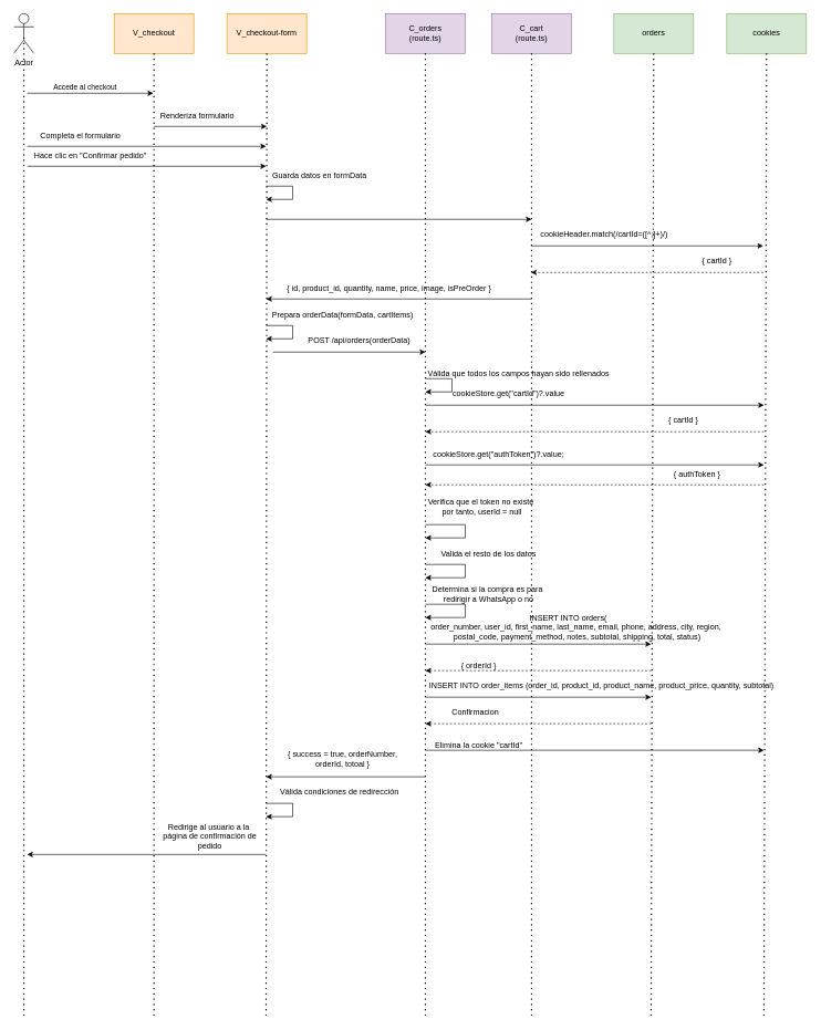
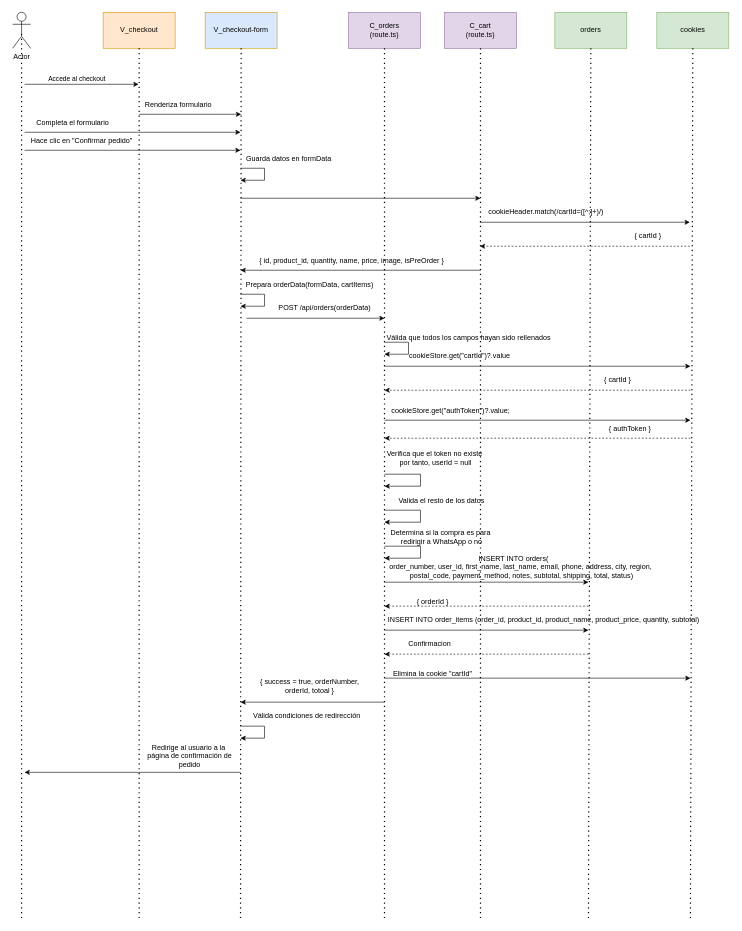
  <mxCell id="0" />
  <mxCell id="1" parent="0" />
  <mxCell id="2" value="V_checkout" style="rounded=0;whiteSpace=wrap;html=1;fillColor=#ffe6cc;strokeColor=#d79b00;" vertex="1" parent="1"><mxGeometry x="171" y="20" width="120" height="60" as="geometry" /></mxCell>
  <mxCell id="3" value="&lt;div&gt;C_orders&lt;/div&gt;&lt;div&gt;(route.ts)&lt;/div&gt;" style="rounded=0;whiteSpace=wrap;html=1;fillColor=#e1d5e7;strokeColor=#9673a6;" vertex="1" parent="1"><mxGeometry x="580" y="20" width="120" height="60" as="geometry" /></mxCell>
  <mxCell id="4" value="cookies" style="rounded=0;whiteSpace=wrap;html=1;fillColor=#d5e8d4;strokeColor=#82b366;" vertex="1" parent="1"><mxGeometry x="1094" y="20" width="120" height="60" as="geometry" /></mxCell>
  <mxCell id="5" value="Actor" style="shape=umlActor;verticalLabelPosition=bottom;verticalAlign=top;html=1;outlineConnect=0;" vertex="1" parent="1"><mxGeometry x="20" y="20" width="30" height="60" as="geometry" /></mxCell>
  <mxCell id="6" style="edgeStyle=orthogonalEdgeStyle;rounded=0;orthogonalLoop=1;jettySize=auto;html=1;exitX=0.5;exitY=1;exitDx=0;exitDy=0;" edge="1" parent="1" source="2" target="2"><mxGeometry relative="1" as="geometry" /></mxCell>
  <mxCell id="7" value="" style="endArrow=none;dashed=1;html=1;dashPattern=1 3;strokeWidth=2;rounded=0;entryX=0.5;entryY=0.5;entryDx=0;entryDy=0;entryPerimeter=0;" edge="1" parent="1" target="5"><mxGeometry width="50" height="50" relative="1" as="geometry"><mxPoint x="35" y="1530" as="sourcePoint" /><mxPoint x="57" y="150" as="targetPoint" /></mxGeometry></mxCell>
  <mxCell id="8" value="" style="endArrow=none;dashed=1;html=1;dashPattern=1 3;strokeWidth=2;rounded=0;entryX=0.5;entryY=1;entryDx=0;entryDy=0;" edge="1" parent="1" target="3"><mxGeometry width="50" height="50" relative="1" as="geometry"><mxPoint x="640" y="1530" as="sourcePoint" /><mxPoint x="880" y="350" as="targetPoint" /></mxGeometry></mxCell>
  <mxCell id="9" value="" style="endArrow=none;dashed=1;html=1;dashPattern=1 3;strokeWidth=2;rounded=0;entryX=0.5;entryY=1;entryDx=0;entryDy=0;" edge="1" parent="1" target="4"><mxGeometry width="50" height="50" relative="1" as="geometry"><mxPoint x="1150" y="1530" as="sourcePoint" /><mxPoint x="1224" y="350" as="targetPoint" /></mxGeometry></mxCell>
  <mxCell id="10" value="" style="endArrow=classic;html=1;rounded=0;" edge="1" parent="1"><mxGeometry width="50" height="50" relative="1" as="geometry"><mxPoint x="40" y="140" as="sourcePoint" /><mxPoint x="230" y="140" as="targetPoint" /></mxGeometry></mxCell>
  <mxCell id="11" value="Accede al checkout" style="edgeLabel;html=1;align=center;verticalAlign=middle;resizable=0;points=[];" connectable="0" vertex="1" parent="10"><mxGeometry x="-0.176" y="4" relative="1" as="geometry"><mxPoint x="8" y="-6" as="offset" /></mxGeometry></mxCell>
  <mxCell id="12" value="" style="endArrow=classic;html=1;rounded=0;" edge="1" parent="1"><mxGeometry width="50" height="50" relative="1" as="geometry"><mxPoint x="231" y="190" as="sourcePoint" /><mxPoint x="401" y="190" as="targetPoint" /></mxGeometry></mxCell>
  <mxCell id="13" value="Renderiza formulario" style="text;html=1;align=center;verticalAlign=middle;resizable=0;points=[];autosize=1;strokeColor=none;fillColor=none;" vertex="1" parent="1"><mxGeometry x="231" y="160" width="130" height="30" as="geometry" /></mxCell>
- <mxCell id="14" value="V_checkout-form" style="rounded=0;whiteSpace=wrap;html=1;fillColor=#ffe6cc;strokeColor=#d79b00;" vertex="1" parent="1"><mxGeometry x="341" y="20" width="120" height="60" as="geometry" /></mxCell>
+ <mxCell id="14" value="V_checkout-form" style="rounded=0;whiteSpace=wrap;html=1;fillColor=#dae8fc;strokeColor=#d79b00;" vertex="1" parent="1"><mxGeometry x="341" y="20" width="120" height="60" as="geometry" /></mxCell>
  <mxCell id="15" value="" style="endArrow=none;dashed=1;html=1;dashPattern=1 3;strokeWidth=2;rounded=0;entryX=0.5;entryY=1;entryDx=0;entryDy=0;" edge="1" parent="1" target="14"><mxGeometry width="50" height="50" relative="1" as="geometry"><mxPoint x="400" y="1530" as="sourcePoint" /><mxPoint x="431" y="220" as="targetPoint" /></mxGeometry></mxCell>
  <mxCell id="16" value="orders" style="whiteSpace=wrap;html=1;fillColor=#d5e8d4;strokeColor=#82b366;" vertex="1" parent="1"><mxGeometry x="924" y="20" width="120" height="60" as="geometry" /></mxCell>
  <mxCell id="17" value="" style="endArrow=none;dashed=1;html=1;dashPattern=1 3;strokeWidth=2;rounded=0;entryX=0.5;entryY=1;entryDx=0;entryDy=0;" edge="1" parent="1" target="16"><mxGeometry width="50" height="50" relative="1" as="geometry"><mxPoint x="980" y="1530" as="sourcePoint" /><mxPoint x="944" y="270" as="targetPoint" /></mxGeometry></mxCell>
  <mxCell id="18" value="" style="endArrow=none;dashed=1;html=1;dashPattern=1 3;strokeWidth=2;rounded=0;entryX=0.5;entryY=1;entryDx=0;entryDy=0;" edge="1" parent="1" target="2"><mxGeometry width="50" height="50" relative="1" as="geometry"><mxPoint x="231" y="1530" as="sourcePoint" /><mxPoint x="241" y="260" as="targetPoint" /></mxGeometry></mxCell>
  <mxCell id="19" value="&lt;div&gt;C_cart&lt;/div&gt;&lt;div&gt;(route.ts)&lt;/div&gt;" style="whiteSpace=wrap;html=1;fillColor=#e1d5e7;strokeColor=#9673a6;" vertex="1" parent="1"><mxGeometry x="740" y="20" width="120" height="60" as="geometry" /></mxCell>
  <mxCell id="20" value="" style="endArrow=none;dashed=1;html=1;dashPattern=1 3;strokeWidth=2;rounded=0;entryX=0.5;entryY=1;entryDx=0;entryDy=0;" edge="1" parent="1" target="19"><mxGeometry width="50" height="50" relative="1" as="geometry"><mxPoint x="800" y="1530" as="sourcePoint" /><mxPoint x="740" y="130" as="targetPoint" /></mxGeometry></mxCell>
  <mxCell id="21" value="" style="endArrow=classic;html=1;rounded=0;" edge="1" parent="1"><mxGeometry width="50" height="50" relative="1" as="geometry"><mxPoint x="40" y="220" as="sourcePoint" /><mxPoint x="400" y="220" as="targetPoint" /></mxGeometry></mxCell>
  <mxCell id="22" value="Completa el formulario" style="text;html=1;align=center;verticalAlign=middle;resizable=0;points=[];autosize=1;strokeColor=none;fillColor=none;" vertex="1" parent="1"><mxGeometry x="50" y="190" width="140" height="30" as="geometry" /></mxCell>
  <mxCell id="23" value="" style="endArrow=classic;html=1;rounded=0;" edge="1" parent="1"><mxGeometry width="50" height="50" relative="1" as="geometry"><mxPoint x="40" y="250" as="sourcePoint" /><mxPoint x="400" y="250" as="targetPoint" /></mxGeometry></mxCell>
  <mxCell id="24" value="Hace clic en &quot;Confirmar pedido&quot;" style="text;html=1;align=center;verticalAlign=middle;resizable=0;points=[];autosize=1;strokeColor=none;fillColor=none;" vertex="1" parent="1"><mxGeometry x="40" y="220" width="190" height="30" as="geometry" /></mxCell>
  <mxCell id="25" value="" style="endArrow=classic;html=1;rounded=0;" edge="1" parent="1"><mxGeometry width="50" height="50" relative="1" as="geometry"><mxPoint x="400" y="330" as="sourcePoint" /><mxPoint x="800" y="330" as="targetPoint" /></mxGeometry></mxCell>
  <mxCell id="26" value="" style="endArrow=classic;html=1;rounded=0;" edge="1" parent="1"><mxGeometry width="50" height="50" relative="1" as="geometry"><mxPoint x="799" y="370" as="sourcePoint" /><mxPoint x="1149" y="370" as="targetPoint" /></mxGeometry></mxCell>
  <mxCell id="27" value="cookieHeader.match(/cartId=([^;]+)/)" style="text;html=1;align=center;verticalAlign=middle;resizable=0;points=[];autosize=1;strokeColor=none;fillColor=none;" vertex="1" parent="1"><mxGeometry x="799" y="338" width="220" height="30" as="geometry" /></mxCell>
  <mxCell id="28" value="" style="endArrow=classic;html=1;rounded=0;dashed=1;" edge="1" parent="1"><mxGeometry width="50" height="50" relative="1" as="geometry"><mxPoint x="1149" y="410" as="sourcePoint" /><mxPoint x="799" y="410" as="targetPoint" /></mxGeometry></mxCell>
  <mxCell id="29" value="{ cartId }" style="text;html=1;align=center;verticalAlign=middle;resizable=0;points=[];autosize=1;strokeColor=none;fillColor=none;" vertex="1" parent="1"><mxGeometry x="1044" y="378" width="70" height="30" as="geometry" /></mxCell>
  <mxCell id="30" value="" style="endArrow=classic;html=1;rounded=0;" edge="1" parent="1"><mxGeometry width="50" height="50" relative="1" as="geometry"><mxPoint x="800" y="450" as="sourcePoint" /><mxPoint x="400" y="450" as="targetPoint" /></mxGeometry></mxCell>
  <mxCell id="31" value="{ id, product_id, quantity, name, price, image, isPreOrder }" style="text;html=1;align=center;verticalAlign=middle;resizable=0;points=[];autosize=1;strokeColor=none;fillColor=none;" vertex="1" parent="1"><mxGeometry x="420" y="420" width="330" height="30" as="geometry" /></mxCell>
  <mxCell id="32" value="" style="endArrow=classic;html=1;rounded=0;" edge="1" parent="1"><mxGeometry width="50" height="50" relative="1" as="geometry"><mxPoint x="400" y="280" as="sourcePoint" /><mxPoint x="400" y="300" as="targetPoint" /><Array as="points"><mxPoint x="440" y="280" /><mxPoint x="440" y="300" /></Array></mxGeometry></mxCell>
  <mxCell id="33" value="Guarda datos en formData" style="text;html=1;align=center;verticalAlign=middle;resizable=0;points=[];autosize=1;strokeColor=none;fillColor=none;" vertex="1" parent="1"><mxGeometry x="395" y="250" width="170" height="30" as="geometry" /></mxCell>
  <mxCell id="34" value="" style="endArrow=classic;html=1;rounded=0;" edge="1" parent="1"><mxGeometry width="50" height="50" relative="1" as="geometry"><mxPoint x="400" y="490" as="sourcePoint" /><mxPoint x="400" y="510" as="targetPoint" /><Array as="points"><mxPoint x="440" y="490" /><mxPoint x="440" y="510" /></Array></mxGeometry></mxCell>
  <mxCell id="35" value="Prepara orderData(formData, cartItems)" style="text;html=1;align=center;verticalAlign=middle;resizable=0;points=[];autosize=1;strokeColor=none;fillColor=none;" vertex="1" parent="1"><mxGeometry x="395" y="460" width="240" height="30" as="geometry" /></mxCell>
  <mxCell id="36" value="" style="endArrow=classic;html=1;rounded=0;" edge="1" parent="1"><mxGeometry width="50" height="50" relative="1" as="geometry"><mxPoint x="410" y="530" as="sourcePoint" /><mxPoint x="640" y="530" as="targetPoint" /></mxGeometry></mxCell>
  <mxCell id="37" value="&lt;div&gt;POST /api/orders(orderData)&lt;/div&gt;" style="text;html=1;align=center;verticalAlign=middle;resizable=0;points=[];autosize=1;strokeColor=none;fillColor=none;" vertex="1" parent="1"><mxGeometry x="450" y="498" width="180" height="30" as="geometry" /></mxCell>
  <mxCell id="38" value="" style="endArrow=classic;html=1;rounded=0;" edge="1" parent="1"><mxGeometry width="50" height="50" relative="1" as="geometry"><mxPoint x="640" y="570" as="sourcePoint" /><mxPoint x="640" y="590" as="targetPoint" /><Array as="points"><mxPoint x="680" y="570" /><mxPoint x="680" y="590" /></Array></mxGeometry></mxCell>
  <mxCell id="39" value="Válida que todos los campos hayan sido rellenados" style="text;html=1;align=center;verticalAlign=middle;resizable=0;points=[];autosize=1;strokeColor=none;fillColor=none;" vertex="1" parent="1"><mxGeometry x="630" y="548" width="300" height="30" as="geometry" /></mxCell>
  <mxCell id="40" value="" style="endArrow=classic;html=1;rounded=0;" edge="1" parent="1"><mxGeometry width="50" height="50" relative="1" as="geometry"><mxPoint x="640" y="610" as="sourcePoint" /><mxPoint x="1150" y="610" as="targetPoint" /></mxGeometry></mxCell>
  <mxCell id="41" value="cookieStore.get(&quot;cartId&quot;)?.value" style="text;html=1;align=center;verticalAlign=middle;resizable=0;points=[];autosize=1;strokeColor=none;fillColor=none;" vertex="1" parent="1"><mxGeometry x="670" y="578" width="190" height="30" as="geometry" /></mxCell>
  <mxCell id="42" value="" style="endArrow=classic;html=1;rounded=0;dashed=1;" edge="1" parent="1"><mxGeometry width="50" height="50" relative="1" as="geometry"><mxPoint x="1150" y="650" as="sourcePoint" /><mxPoint x="640" y="650" as="targetPoint" /></mxGeometry></mxCell>
  <mxCell id="43" value="{ cartId }&amp;nbsp;" style="text;html=1;align=center;verticalAlign=middle;resizable=0;points=[];autosize=1;strokeColor=none;fillColor=none;" vertex="1" parent="1"><mxGeometry x="995" y="618" width="70" height="30" as="geometry" /></mxCell>
  <mxCell id="44" value="" style="endArrow=classic;html=1;rounded=0;" edge="1" parent="1"><mxGeometry width="50" height="50" relative="1" as="geometry"><mxPoint x="640" y="700" as="sourcePoint" /><mxPoint x="1150" y="700" as="targetPoint" /></mxGeometry></mxCell>
  <mxCell id="45" value="cookieStore.get(&quot;authToken&quot;)?.value;" style="text;html=1;align=center;verticalAlign=middle;resizable=0;points=[];autosize=1;strokeColor=none;fillColor=none;" vertex="1" parent="1"><mxGeometry x="640" y="669" width="220" height="30" as="geometry" /></mxCell>
  <mxCell id="46" value="" style="endArrow=classic;html=1;rounded=0;dashed=1;" edge="1" parent="1"><mxGeometry width="50" height="50" relative="1" as="geometry"><mxPoint x="1150" y="730" as="sourcePoint" /><mxPoint x="640" y="730" as="targetPoint" /></mxGeometry></mxCell>
  <mxCell id="47" value="{ authToken }" style="text;html=1;align=center;verticalAlign=middle;resizable=0;points=[];autosize=1;strokeColor=none;fillColor=none;" vertex="1" parent="1"><mxGeometry x="1004" y="699" width="90" height="30" as="geometry" /></mxCell>
  <mxCell id="48" value="&lt;div&gt;Verifica que el token no existe&amp;nbsp;&lt;/div&gt;&lt;div&gt;por tanto, userId = null&lt;/div&gt;" style="text;html=1;align=center;verticalAlign=middle;resizable=0;points=[];autosize=1;strokeColor=none;fillColor=none;" vertex="1" parent="1"><mxGeometry x="630" y="743" width="190" height="40" as="geometry" /></mxCell>
  <mxCell id="49" value="" style="endArrow=classic;html=1;rounded=0;" edge="1" parent="1"><mxGeometry width="50" height="50" relative="1" as="geometry"><mxPoint x="640" y="790" as="sourcePoint" /><mxPoint x="640" y="810" as="targetPoint" /><Array as="points"><mxPoint x="700" y="790" /><mxPoint x="700" y="810" /></Array></mxGeometry></mxCell>
  <mxCell id="50" value="" style="endArrow=classic;html=1;rounded=0;" edge="1" parent="1"><mxGeometry width="50" height="50" relative="1" as="geometry"><mxPoint x="640" y="850" as="sourcePoint" /><mxPoint x="640" y="870" as="targetPoint" /><Array as="points"><mxPoint x="700" y="850" /><mxPoint x="700" y="870" /></Array></mxGeometry></mxCell>
  <mxCell id="51" value="Valida el resto de los datos" style="text;html=1;align=center;verticalAlign=middle;resizable=0;points=[];autosize=1;strokeColor=none;fillColor=none;" vertex="1" parent="1"><mxGeometry x="650" y="820" width="170" height="30" as="geometry" /></mxCell>
  <mxCell id="52" value="" style="endArrow=classic;html=1;rounded=0;" edge="1" parent="1"><mxGeometry width="50" height="50" relative="1" as="geometry"><mxPoint x="640" y="910" as="sourcePoint" /><mxPoint x="640" y="930" as="targetPoint" /><Array as="points"><mxPoint x="700" y="910" /><mxPoint x="700" y="930" /></Array></mxGeometry></mxCell>
  <mxCell id="53" value="&lt;div&gt;Determina si la compra es para&amp;nbsp;&lt;/div&gt;&lt;div&gt;redirigir a WhatsApp o no&lt;/div&gt;" style="text;html=1;align=center;verticalAlign=middle;resizable=0;points=[];autosize=1;strokeColor=none;fillColor=none;" vertex="1" parent="1"><mxGeometry x="640" y="875" width="190" height="40" as="geometry" /></mxCell>
  <mxCell id="54" value="" style="endArrow=classic;html=1;rounded=0;" edge="1" parent="1"><mxGeometry width="50" height="50" relative="1" as="geometry"><mxPoint x="640" y="970" as="sourcePoint" /><mxPoint x="980" y="970" as="targetPoint" /></mxGeometry></mxCell>
  <mxCell id="55" value="INSERT INTO orders(&lt;br&gt;&amp;nbsp; &amp;nbsp; &amp;nbsp; &amp;nbsp; order_number, user_id, first_name, last_name, email, phone, address, city, region,&amp;nbsp;&lt;br&gt;&amp;nbsp; &amp;nbsp; &amp;nbsp; &amp;nbsp; postal_code, payment_method, notes, subtotal, shipping, total, status)" style="text;html=1;align=center;verticalAlign=middle;resizable=0;points=[];autosize=1;strokeColor=none;fillColor=none;" vertex="1" parent="1"><mxGeometry x="610" y="915" width="490" height="60" as="geometry" /></mxCell>
  <mxCell id="56" value="" style="endArrow=classic;html=1;rounded=0;dashed=1;" edge="1" parent="1"><mxGeometry width="50" height="50" relative="1" as="geometry"><mxPoint x="980" y="1010" as="sourcePoint" /><mxPoint x="640" y="1010" as="targetPoint" /></mxGeometry></mxCell>
  <mxCell id="57" value="{ orderId }" style="text;html=1;align=center;verticalAlign=middle;resizable=0;points=[];autosize=1;strokeColor=none;fillColor=none;" vertex="1" parent="1"><mxGeometry x="680" y="988" width="80" height="30" as="geometry" /></mxCell>
  <mxCell id="58" value="INSERT INTO order_items (order_id, product_id, product_name, product_price, quantity, subtotal)" style="text;html=1;align=center;verticalAlign=middle;resizable=0;points=[];autosize=1;strokeColor=none;fillColor=none;" vertex="1" parent="1"><mxGeometry x="635" y="1018" width="540" height="30" as="geometry" /></mxCell>
  <mxCell id="59" value="" style="endArrow=classic;html=1;rounded=0;" edge="1" parent="1"><mxGeometry width="50" height="50" relative="1" as="geometry"><mxPoint x="640" y="1050" as="sourcePoint" /><mxPoint x="980" y="1050" as="targetPoint" /></mxGeometry></mxCell>
  <mxCell id="60" value="" style="endArrow=classic;html=1;rounded=0;dashed=1;" edge="1" parent="1"><mxGeometry width="50" height="50" relative="1" as="geometry"><mxPoint x="980" y="1090" as="sourcePoint" /><mxPoint x="640" y="1090" as="targetPoint" /></mxGeometry></mxCell>
  <mxCell id="61" value="Confirmacion" style="text;html=1;align=center;verticalAlign=middle;resizable=0;points=[];autosize=1;strokeColor=none;fillColor=none;" vertex="1" parent="1"><mxGeometry x="670" y="1058" width="90" height="30" as="geometry" /></mxCell>
  <mxCell id="62" value="" style="endArrow=classic;html=1;rounded=0;" edge="1" parent="1"><mxGeometry width="50" height="50" relative="1" as="geometry"><mxPoint x="640" y="1130" as="sourcePoint" /><mxPoint x="1150" y="1130" as="targetPoint" /></mxGeometry></mxCell>
  <mxCell id="63" value="Elimina la cookie &quot;cartId&quot;" style="text;html=1;align=center;verticalAlign=middle;resizable=0;points=[];autosize=1;strokeColor=none;fillColor=none;" vertex="1" parent="1"><mxGeometry x="640" y="1108" width="160" height="30" as="geometry" /></mxCell>
  <mxCell id="64" value="" style="endArrow=classic;html=1;rounded=0;" edge="1" parent="1"><mxGeometry width="50" height="50" relative="1" as="geometry"><mxPoint x="640" y="1170" as="sourcePoint" /><mxPoint x="400" y="1170" as="targetPoint" /></mxGeometry></mxCell>
  <mxCell id="65" value="&lt;div&gt;{ success = true, orderNumber,&lt;/div&gt;&lt;div&gt;orderId, totoal }&lt;/div&gt;" style="text;html=1;align=center;verticalAlign=middle;resizable=0;points=[];autosize=1;strokeColor=none;fillColor=none;" vertex="1" parent="1"><mxGeometry x="420" y="1123" width="190" height="40" as="geometry" /></mxCell>
  <mxCell id="66" value="" style="endArrow=classic;html=1;rounded=0;" edge="1" parent="1"><mxGeometry width="50" height="50" relative="1" as="geometry"><mxPoint x="400" y="1210" as="sourcePoint" /><mxPoint x="400" y="1230" as="targetPoint" /><Array as="points"><mxPoint x="440" y="1210" /><mxPoint x="440" y="1230" /></Array></mxGeometry></mxCell>
  <mxCell id="67" value="Válida condiciones de redirección" style="text;html=1;align=center;verticalAlign=middle;resizable=0;points=[];autosize=1;strokeColor=none;fillColor=none;" vertex="1" parent="1"><mxGeometry x="410" y="1178" width="200" height="30" as="geometry" /></mxCell>
  <mxCell id="68" value="" style="endArrow=classic;html=1;rounded=0;" edge="1" parent="1"><mxGeometry width="50" height="50" relative="1" as="geometry"><mxPoint x="400" y="1287" as="sourcePoint" /><mxPoint x="40" y="1287" as="targetPoint" /></mxGeometry></mxCell>
  <mxCell id="69" value="&lt;div&gt;Redirige al usuario a la&amp;nbsp;&lt;/div&gt;&lt;div&gt;página de confirmación de&lt;/div&gt;&lt;div&gt;pedido&lt;/div&gt;" style="text;html=1;align=center;verticalAlign=middle;resizable=0;points=[];autosize=1;strokeColor=none;fillColor=none;" vertex="1" parent="1"><mxGeometry x="235" y="1230" width="160" height="60" as="geometry" /></mxCell>
